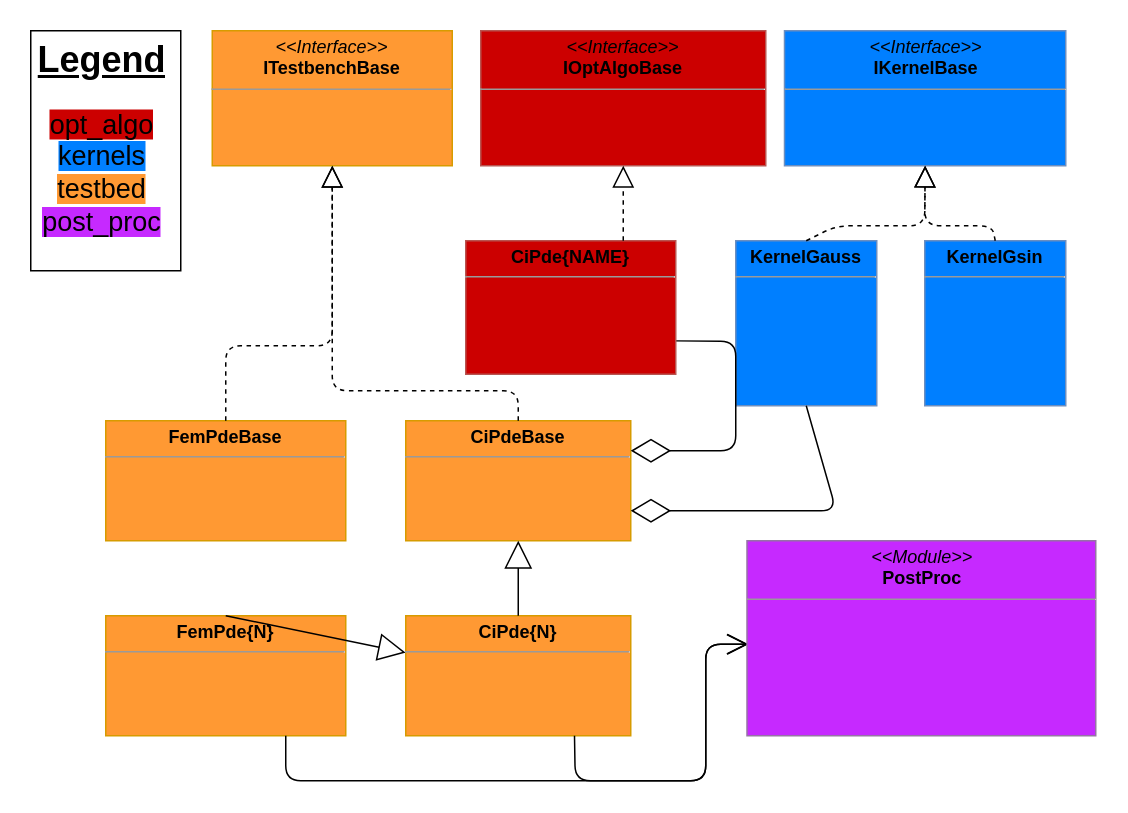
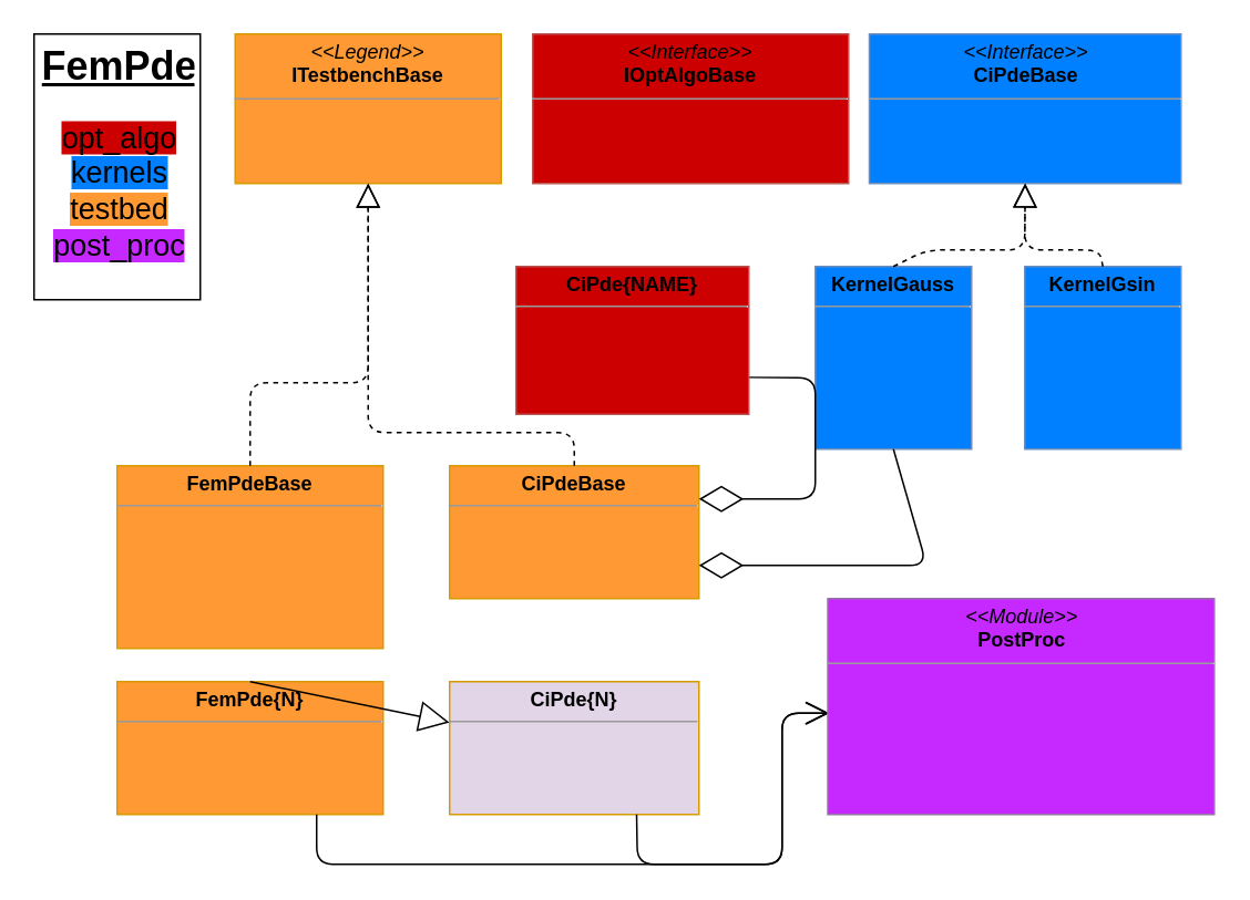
  <mxCell id="0" />
  <mxCell id="1" parent="0" />
- <mxCell id="2" value="&lt;p style=&quot;margin: 0px ; margin-top: 4px ; text-align: center&quot;&gt;&lt;i&gt;&amp;lt;&amp;lt;Interface&amp;gt;&amp;gt;&lt;/i&gt;&lt;br&gt;&lt;b&gt;ITestbenchBase&lt;/b&gt;&lt;/p&gt;&lt;hr size=&quot;1&quot;&gt;" style="verticalAlign=top;align=left;overflow=fill;fontSize=12;fontFamily=Helvetica;html=1;rounded=0;shadow=0;comic=0;labelBackgroundColor=none;strokeWidth=1;fillColor=#FF9933;strokeColor=#d79b00;" parent="1" vertex="1"><mxGeometry x="141" y="20" width="160" height="90" as="geometry" /></mxCell>
- <mxCell id="3" value="&lt;p style=&quot;margin: 0px ; margin-top: 4px ; text-align: center&quot;&gt;&lt;i&gt;&amp;lt;&amp;lt;Interface&amp;gt;&amp;gt;&lt;/i&gt;&lt;br&gt;&lt;b&gt;IKernelBase&lt;/b&gt;&lt;/p&gt;&lt;hr size=&quot;1&quot;&gt;" style="verticalAlign=top;align=left;overflow=fill;fontSize=12;fontFamily=Helvetica;html=1;rounded=0;shadow=0;comic=0;labelBackgroundColor=none;strokeWidth=1;fillColor=#007FFF;strokeColor=#6c8ebf;" parent="1" vertex="1"><mxGeometry x="522.5" y="20" width="187.5" height="90" as="geometry" /></mxCell>
- <mxCell id="4" value="&lt;p style=&quot;margin: 0px ; margin-top: 4px ; text-align: center&quot;&gt;&lt;b&gt;FemPdeBase&lt;/b&gt;&lt;br&gt;&lt;/p&gt;&lt;hr size=&quot;1&quot;&gt;" style="verticalAlign=top;align=left;overflow=fill;fontSize=12;fontFamily=Helvetica;html=1;fillColor=#FF9933;strokeColor=#d79b00;" parent="1" vertex="1"><mxGeometry x="70" y="280" width="160" height="80" as="geometry" /></mxCell>
+ <mxCell id="2" value="&lt;p style=&quot;margin: 0px ; margin-top: 4px ; text-align: center&quot;&gt;&lt;i&gt;&amp;lt;&amp;lt;Legend&amp;gt;&amp;gt;&lt;/i&gt;&lt;br&gt;&lt;b&gt;ITestbenchBase&lt;/b&gt;&lt;/p&gt;&lt;hr size=&quot;1&quot;&gt;" style="verticalAlign=top;align=left;overflow=fill;fontSize=12;fontFamily=Helvetica;html=1;rounded=0;shadow=0;comic=0;labelBackgroundColor=none;strokeWidth=1;fillColor=#FF9933;strokeColor=#d79b00;" parent="1" vertex="1"><mxGeometry x="141" y="20" width="160" height="90" as="geometry" /></mxCell>
+ <mxCell id="3" value="&lt;p style=&quot;margin: 0px ; margin-top: 4px ; text-align: center&quot;&gt;&lt;i&gt;&amp;lt;&amp;lt;Interface&amp;gt;&amp;gt;&lt;/i&gt;&lt;br&gt;&lt;b&gt;CiPdeBase&lt;/b&gt;&lt;/p&gt;&lt;hr size=&quot;1&quot;&gt;" style="verticalAlign=top;align=left;overflow=fill;fontSize=12;fontFamily=Helvetica;html=1;rounded=0;shadow=0;comic=0;labelBackgroundColor=none;strokeWidth=1;fillColor=#007FFF;strokeColor=#6c8ebf;" parent="1" vertex="1"><mxGeometry x="522.5" y="20" width="187.5" height="90" as="geometry" /></mxCell>
+ <mxCell id="4" value="&lt;p style=&quot;margin: 0px ; margin-top: 4px ; text-align: center&quot;&gt;&lt;b&gt;FemPdeBase&lt;/b&gt;&lt;br&gt;&lt;/p&gt;&lt;hr size=&quot;1&quot;&gt;" style="verticalAlign=top;align=left;overflow=fill;fontSize=12;fontFamily=Helvetica;html=1;fillColor=#FF9933;strokeColor=#d79b00;" parent="1" vertex="1"><mxGeometry x="70" y="280" width="160" height="110" as="geometry" /></mxCell>
  <mxCell id="5" value="&lt;p style=&quot;margin: 0px ; margin-top: 4px ; text-align: center&quot;&gt;&lt;b&gt;CiPdeBase&lt;/b&gt;&lt;br&gt;&lt;/p&gt;&lt;hr size=&quot;1&quot;&gt;" style="verticalAlign=top;align=left;overflow=fill;fontSize=12;fontFamily=Helvetica;html=1;fillColor=#FF9933;strokeColor=#d79b00;" parent="1" vertex="1"><mxGeometry x="270" y="280" width="150" height="80" as="geometry" /></mxCell>
  <mxCell id="6" value="" style="endArrow=block;dashed=1;endFill=0;endSize=12;html=1;exitX=0.5;exitY=0;exitDx=0;exitDy=0;entryX=0.5;entryY=1;entryDx=0;entryDy=0;" parent="1" source="4" target="2" edge="1"><mxGeometry width="160" relative="1" as="geometry"><mxPoint x="62" y="650" as="sourcePoint" /><mxPoint x="142" y="210" as="targetPoint" /><Array as="points"><mxPoint x="150" y="230" /><mxPoint x="221" y="230" /></Array></mxGeometry></mxCell>
  <mxCell id="7" value="" style="endArrow=block;dashed=1;endFill=0;endSize=12;html=1;exitX=0.5;exitY=0;exitDx=0;exitDy=0;entryX=0.5;entryY=1;entryDx=0;entryDy=0;" parent="1" source="5" target="2" edge="1"><mxGeometry width="160" relative="1" as="geometry"><mxPoint x="112" y="700" as="sourcePoint" /><mxPoint x="272" y="700" as="targetPoint" /><Array as="points"><mxPoint x="345" y="260" /><mxPoint x="221" y="260" /><mxPoint x="221" y="230" /></Array></mxGeometry></mxCell>
  <mxCell id="8" value="&lt;p style=&quot;margin: 0px ; margin-top: 4px ; text-align: center&quot;&gt;&lt;b&gt;KernelGauss&lt;/b&gt;&lt;br&gt;&lt;/p&gt;&lt;hr size=&quot;1&quot;&gt;" style="verticalAlign=top;align=left;overflow=fill;fontSize=12;fontFamily=Helvetica;html=1;fillColor=#007FFF;strokeColor=#6c8ebf;" parent="1" vertex="1"><mxGeometry x="490" y="160" width="94" height="110" as="geometry" /></mxCell>
  <mxCell id="9" value="" style="endArrow=diamondThin;endFill=0;endSize=24;html=1;entryX=1;entryY=0.25;entryDx=0;entryDy=0;exitX=1;exitY=0.75;exitDx=0;exitDy=0;" parent="1" source="16" target="5" edge="1"><mxGeometry width="160" relative="1" as="geometry"><mxPoint x="530" y="420" as="sourcePoint" /><mxPoint x="432" y="320" as="targetPoint" /><Array as="points"><mxPoint x="490" y="227" /><mxPoint x="490" y="300" /></Array></mxGeometry></mxCell>
  <mxCell id="10" value="&lt;p style=&quot;margin: 0px ; margin-top: 4px ; text-align: center&quot;&gt;&lt;b&gt;FemPde{N}&lt;/b&gt;&lt;br&gt;&lt;/p&gt;&lt;hr size=&quot;1&quot;&gt;" style="verticalAlign=top;align=left;overflow=fill;fontSize=12;fontFamily=Helvetica;html=1;fillColor=#FF9933;strokeColor=#d79b00;" parent="1" vertex="1"><mxGeometry x="70" y="410" width="160" height="80" as="geometry" /></mxCell>
  <mxCell id="11" value="" style="endArrow=block;endSize=16;endFill=0;html=1;exitX=0.5;exitY=0;exitDx=0;exitDy=0;" parent="1" source="10" target="12" edge="1"><mxGeometry x="-0.143" y="30" width="160" relative="1" as="geometry"><mxPoint x="302" y="650" as="sourcePoint" /><mxPoint x="92" y="590" as="targetPoint" /><mxPoint as="offset" /></mxGeometry></mxCell>
- <mxCell id="12" value="&lt;p style=&quot;margin: 0px ; margin-top: 4px ; text-align: center&quot;&gt;&lt;b&gt;CiPde{N}&lt;/b&gt;&lt;br&gt;&lt;/p&gt;&lt;hr size=&quot;1&quot;&gt;&lt;br&gt;&lt;div&gt;&lt;br&gt;&lt;/div&gt;" style="verticalAlign=top;align=left;overflow=fill;fontSize=12;fontFamily=Helvetica;html=1;fillColor=#FF9933;strokeColor=#d79b00;" parent="1" vertex="1"><mxGeometry x="270" y="410" width="150" height="80" as="geometry" /></mxCell>
- <mxCell id="13" value="" style="endArrow=block;endSize=16;endFill=0;html=1;entryX=0.5;entryY=1;entryDx=0;entryDy=0;exitX=0.5;exitY=0;exitDx=0;exitDy=0;" parent="1" source="12" target="5" edge="1"><mxGeometry x="-0.143" y="30" width="160" relative="1" as="geometry"><mxPoint x="327" y="630" as="sourcePoint" /><mxPoint x="422" y="600" as="targetPoint" /><mxPoint as="offset" /></mxGeometry></mxCell>
+ <mxCell id="12" value="&lt;p style=&quot;margin: 0px ; margin-top: 4px ; text-align: center&quot;&gt;&lt;b&gt;CiPde{N}&lt;/b&gt;&lt;br&gt;&lt;/p&gt;&lt;hr size=&quot;1&quot;&gt;&lt;br&gt;&lt;div&gt;&lt;br&gt;&lt;/div&gt;" style="verticalAlign=top;align=left;overflow=fill;fontSize=12;fontFamily=Helvetica;html=1;fillColor=#e1d5e7;strokeColor=#d79b00;" parent="1" vertex="1"><mxGeometry x="270" y="410" width="150" height="80" as="geometry" /></mxCell>
  <mxCell id="14" value="&lt;p style=&quot;margin: 0px ; margin-top: 4px ; text-align: center&quot;&gt;&lt;i&gt;&amp;lt;&amp;lt;Interface&amp;gt;&amp;gt;&lt;/i&gt;&lt;br&gt;&lt;b&gt;IOptAlgoBase&lt;/b&gt;&lt;/p&gt;&lt;hr size=&quot;1&quot;&gt;" style="verticalAlign=top;align=left;overflow=fill;fontSize=12;fontFamily=Helvetica;html=1;rounded=0;shadow=0;comic=0;labelBackgroundColor=none;strokeWidth=1;fillColor=#CC0000;strokeColor=#b85450;" parent="1" vertex="1"><mxGeometry x="320" y="20" width="190" height="90" as="geometry" /></mxCell>
  <mxCell id="15" value="" style="endArrow=diamondThin;endFill=0;endSize=24;html=1;entryX=1;entryY=0.75;entryDx=0;entryDy=0;exitX=0.5;exitY=1;exitDx=0;exitDy=0;" parent="1" source="8" target="5" edge="1"><mxGeometry width="160" relative="1" as="geometry"><mxPoint x="460" y="660" as="sourcePoint" /><mxPoint x="620" y="660" as="targetPoint" /><Array as="points"><mxPoint x="557" y="340" /><mxPoint x="530" y="340" /><mxPoint x="480" y="340" /></Array></mxGeometry></mxCell>
  <mxCell id="16" value="&lt;p style=&quot;margin: 0px ; margin-top: 4px ; text-align: center&quot;&gt;&lt;b&gt;CiPde{NAME}&lt;/b&gt;&lt;br&gt;&lt;/p&gt;&lt;hr size=&quot;1&quot;&gt;&lt;p style=&quot;margin: 0px ; margin-left: 4px&quot;&gt;&lt;br&gt;&lt;/p&gt;" style="verticalAlign=top;align=left;overflow=fill;fontSize=12;fontFamily=Helvetica;html=1;fillColor=#CC0000;strokeColor=#b85450;" parent="1" vertex="1"><mxGeometry x="310" y="160" width="140" height="89" as="geometry" /></mxCell>
- <mxCell id="17" value="" style="endArrow=block;dashed=1;endFill=0;endSize=12;html=1;entryX=0.5;entryY=1;entryDx=0;entryDy=0;exitX=0.75;exitY=0;exitDx=0;exitDy=0;" parent="1" source="16" target="14" edge="1"><mxGeometry width="160" relative="1" as="geometry"><mxPoint x="510" y="250" as="sourcePoint" /><mxPoint x="712" y="220" as="targetPoint" /><Array as="points" /></mxGeometry></mxCell>
- <mxCell id="18" value="&lt;h1 align=&quot;center&quot;&gt;&lt;u&gt;Legend&lt;/u&gt;&lt;br&gt;&lt;/h1&gt;&lt;p style=&quot;font-size: 18px&quot; align=&quot;center&quot;&gt;&lt;span style=&quot;background-color: rgb(204 , 0 , 0)&quot;&gt;opt_algo&lt;/span&gt;&lt;br&gt;&lt;span style=&quot;background-color: rgb(0 , 127 , 255)&quot;&gt;kernels&lt;/span&gt;&lt;br&gt;&lt;span style=&quot;background-color: rgb(255 , 153 , 51)&quot;&gt;testbed&lt;/span&gt;&lt;br&gt;&lt;span style=&quot;background-color: rgb(198 , 41 , 255)&quot;&gt;post_proc&lt;/span&gt;&lt;br&gt;&lt;/p&gt;" style="text;html=1;strokeColor=#000000;fillColor=none;spacing=5;spacingTop=-20;whiteSpace=wrap;overflow=hidden;rounded=0;" parent="1" vertex="1"><mxGeometry x="20" y="20" width="100" height="160" as="geometry" /></mxCell>
+ <mxCell id="18" value="&lt;h1 align=&quot;center&quot;&gt;&lt;u&gt;FemPde&lt;/u&gt;&lt;br&gt;&lt;/h1&gt;&lt;p style=&quot;font-size: 18px&quot; align=&quot;center&quot;&gt;&lt;span style=&quot;background-color: rgb(204 , 0 , 0)&quot;&gt;opt_algo&lt;/span&gt;&lt;br&gt;&lt;span style=&quot;background-color: rgb(0 , 127 , 255)&quot;&gt;kernels&lt;/span&gt;&lt;br&gt;&lt;span style=&quot;background-color: rgb(255 , 153 , 51)&quot;&gt;testbed&lt;/span&gt;&lt;br&gt;&lt;span style=&quot;background-color: rgb(198 , 41 , 255)&quot;&gt;post_proc&lt;/span&gt;&lt;br&gt;&lt;/p&gt;" style="text;html=1;strokeColor=#000000;fillColor=none;spacing=5;spacingTop=-20;whiteSpace=wrap;overflow=hidden;rounded=0;" parent="1" vertex="1"><mxGeometry x="20" y="20" width="100" height="160" as="geometry" /></mxCell>
  <mxCell id="19" value="" style="endArrow=block;dashed=1;endFill=0;endSize=12;html=1;exitX=0.5;exitY=0;exitDx=0;exitDy=0;entryX=0.5;entryY=1;entryDx=0;entryDy=0;" parent="1" source="8" target="3" edge="1"><mxGeometry width="160" relative="1" as="geometry"><mxPoint x="475" y="260" as="sourcePoint" /><mxPoint x="670" y="220" as="targetPoint" /><Array as="points"><mxPoint x="557" y="150" /><mxPoint x="616" y="150" /></Array></mxGeometry></mxCell>
  <mxCell id="20" value="" style="endArrow=open;endFill=1;endSize=12;html=1;exitX=0.75;exitY=1;exitDx=0;exitDy=0;entryX=0.004;entryY=0.531;entryDx=0;entryDy=0;entryPerimeter=0;" parent="1" source="12" target="22" edge="1"><mxGeometry width="160" relative="1" as="geometry"><mxPoint x="370" y="860" as="sourcePoint" /><mxPoint x="490" y="820" as="targetPoint" /><Array as="points"><mxPoint x="383" y="520" /><mxPoint x="470" y="520" /><mxPoint x="470" y="429" /></Array></mxGeometry></mxCell>
  <mxCell id="21" value="" style="endArrow=open;endFill=1;endSize=12;html=1;exitX=0.75;exitY=1;exitDx=0;exitDy=0;entryX=0.003;entryY=0.531;entryDx=0;entryDy=0;entryPerimeter=0;" parent="1" source="10" target="22" edge="1"><mxGeometry width="160" relative="1" as="geometry"><mxPoint x="300" y="952.5" as="sourcePoint" /><mxPoint x="490" y="820" as="targetPoint" /><Array as="points"><mxPoint x="190" y="520" /><mxPoint x="470" y="520" /><mxPoint x="470" y="429" /></Array></mxGeometry></mxCell>
  <mxCell id="22" value="&lt;p style=&quot;margin: 0px ; margin-top: 4px ; text-align: center&quot;&gt;&lt;i&gt;&amp;lt;&amp;lt;Module&amp;gt;&amp;gt;&lt;/i&gt;&lt;br&gt;&lt;b&gt;PostProc&lt;/b&gt;&lt;/p&gt;&lt;hr size=&quot;1&quot;&gt;&lt;div&gt;&amp;nbsp;&lt;/div&gt;&lt;div&gt;&lt;br&gt;&lt;/div&gt;" style="verticalAlign=top;align=left;overflow=fill;fontSize=12;fontFamily=Helvetica;html=1;fillColor=#C629FF;strokeColor=#9673a6;" parent="1" vertex="1"><mxGeometry x="497.5" y="360" width="232.5" height="130" as="geometry" /></mxCell>
  <mxCell id="23" value="&lt;p style=&quot;margin: 0px ; margin-top: 4px ; text-align: center&quot;&gt;&lt;b&gt;KernelGsin&lt;/b&gt;&lt;br&gt;&lt;/p&gt;&lt;hr size=&quot;1&quot;&gt;" style="verticalAlign=top;align=left;overflow=fill;fontSize=12;fontFamily=Helvetica;html=1;fillColor=#007FFF;strokeColor=#6c8ebf;" parent="1" vertex="1"><mxGeometry x="616" y="160" width="94" height="110" as="geometry" /></mxCell>
  <mxCell id="24" value="" style="endArrow=block;dashed=1;endFill=0;endSize=12;html=1;exitX=0.5;exitY=0;exitDx=0;exitDy=0;entryX=0.5;entryY=1;entryDx=0;entryDy=0;" parent="1" source="23" target="3" edge="1"><mxGeometry width="160" relative="1" as="geometry"><mxPoint x="557" y="260" as="sourcePoint" /><mxPoint x="550" y="220" as="targetPoint" /><Array as="points"><mxPoint x="661" y="150" /><mxPoint x="616" y="150" /></Array></mxGeometry></mxCell>
